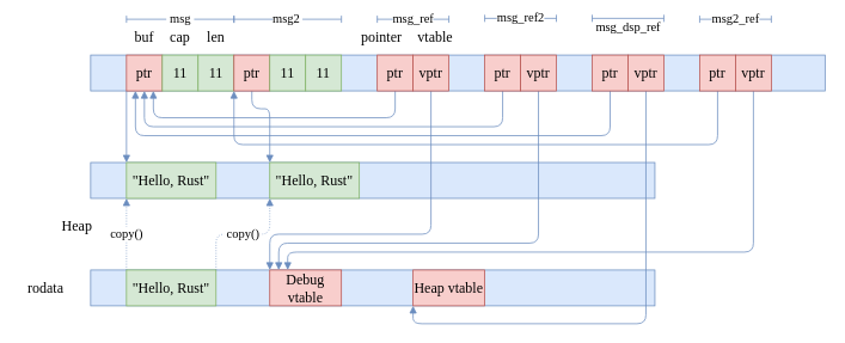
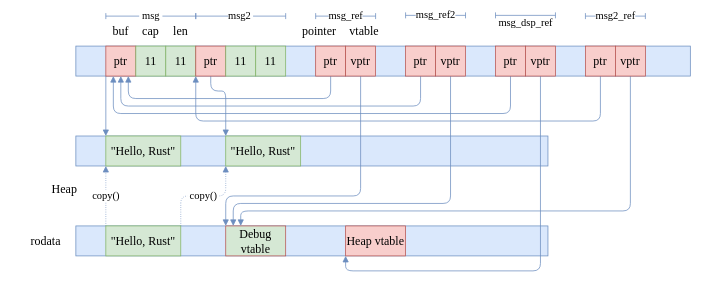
  <mxCell id="0" />
  <mxCell id="1" parent="0" />
  <mxCell id="2" value="" style="rounded=0;whiteSpace=wrap;html=1;shadow=0;strokeColor=#6c8ebf;strokeWidth=1;fontFamily=Ubuntu;fontSize=16;fontStyle=0;fillColor=#dae8fc;" vertex="1" parent="1"><mxGeometry x="100" y="61" width="820" height="40" as="geometry" /></mxCell>
  <mxCell id="3" value="Heap" style="text;html=1;align=center;verticalAlign=middle;whiteSpace=wrap;rounded=0;fontFamily=Ubuntu;fontSize=16;fontStyle=0;" vertex="1" parent="1"><mxGeometry x="45" y="231" width="80" height="40" as="geometry" /></mxCell>
  <mxCell id="4" value="" style="rounded=0;whiteSpace=wrap;html=1;shadow=0;strokeColor=#6c8ebf;strokeWidth=1;fontFamily=Ubuntu;fontSize=16;fontStyle=0;fillColor=#dae8fc;" vertex="1" parent="1"><mxGeometry x="100" y="181" width="630" height="40" as="geometry" /></mxCell>
- <mxCell id="5" value="rodata" style="text;html=1;align=center;verticalAlign=middle;whiteSpace=wrap;rounded=0;fontFamily=Ubuntu;fontSize=16;fontStyle=0;" vertex="1" parent="1"><mxGeometry x="10" y="301" width="80" height="40" as="geometry" /></mxCell>
+ <mxCell id="5" value="rodata" style="text;html=1;align=center;verticalAlign=middle;whiteSpace=wrap;rounded=0;fontFamily=Ubuntu;fontSize=16;fontStyle=0;" vertex="1" parent="1"><mxGeometry x="20" y="301" width="80" height="40" as="geometry" /></mxCell>
  <mxCell id="6" value="" style="rounded=0;whiteSpace=wrap;html=1;shadow=0;strokeColor=#6c8ebf;strokeWidth=1;fontFamily=Ubuntu;fontSize=16;fontStyle=0;fillColor=#dae8fc;" vertex="1" parent="1"><mxGeometry x="100" y="301" width="630" height="40" as="geometry" /></mxCell>
  <mxCell id="7" value="copy()" style="edgeStyle=orthogonalEdgeStyle;rounded=1;orthogonalLoop=1;jettySize=auto;html=1;entryX=0;entryY=1;entryDx=0;entryDy=0;shadow=0;strokeColor=#6c8ebf;strokeWidth=1;fontFamily=Ubuntu;fontSize=14;fontStyle=0;endArrow=block;endFill=1;fillColor=#dae8fc;exitX=0;exitY=0;exitDx=0;exitDy=0;dashed=1;dashPattern=1 2;" edge="1" parent="1" source="9" target="10"><mxGeometry relative="1" as="geometry" /></mxCell>
  <mxCell id="8" value="&amp;nbsp;copy()&amp;nbsp;" style="edgeStyle=orthogonalEdgeStyle;rounded=1;orthogonalLoop=1;jettySize=auto;html=1;entryX=0;entryY=1;entryDx=0;entryDy=0;shadow=0;strokeColor=#6c8ebf;strokeWidth=1;fontFamily=Ubuntu;fontSize=14;fontStyle=0;endArrow=block;endFill=1;fillColor=#dae8fc;exitX=1;exitY=0;exitDx=0;exitDy=0;dashed=1;dashPattern=1 2;" edge="1" parent="1" source="9" target="11"><mxGeometry relative="1" as="geometry" /></mxCell>
  <mxCell id="9" value="&quot;Hello, Rust&quot;" style="rounded=0;whiteSpace=wrap;html=1;shadow=0;strokeColor=#82b366;strokeWidth=1;fontFamily=Ubuntu;fontSize=16;fontStyle=0;fillColor=#d5e8d4;" vertex="1" parent="1"><mxGeometry x="140" y="301" width="100" height="40" as="geometry" /></mxCell>
  <mxCell id="10" value="&quot;Hello, Rust&quot;" style="rounded=0;whiteSpace=wrap;html=1;shadow=0;strokeColor=#82b366;strokeWidth=1;fontFamily=Ubuntu;fontSize=16;fontStyle=0;fillColor=#d5e8d4;" vertex="1" parent="1"><mxGeometry x="140" y="181" width="100" height="40" as="geometry" /></mxCell>
  <mxCell id="11" value="&quot;Hello, Rust&quot;" style="rounded=0;whiteSpace=wrap;html=1;shadow=0;strokeColor=#82b366;strokeWidth=1;fontFamily=Ubuntu;fontSize=16;fontStyle=0;fillColor=#d5e8d4;" vertex="1" parent="1"><mxGeometry x="300" y="181" width="100" height="40" as="geometry" /></mxCell>
  <mxCell id="12" style="edgeStyle=orthogonalEdgeStyle;rounded=1;orthogonalLoop=1;jettySize=auto;html=1;entryX=0;entryY=0;entryDx=0;entryDy=0;shadow=0;strokeColor=#6c8ebf;strokeWidth=1;fontFamily=Ubuntu;fontSize=14;fontStyle=0;endArrow=block;endFill=1;fillColor=#dae8fc;exitX=0;exitY=1;exitDx=0;exitDy=0;" edge="1" parent="1" source="13" target="10"><mxGeometry relative="1" as="geometry" /></mxCell>
  <mxCell id="13" value="ptr" style="rounded=0;whiteSpace=wrap;html=1;shadow=0;strokeColor=#b85450;strokeWidth=1;fontFamily=Ubuntu;fontSize=16;fontStyle=0;fillColor=#f8cecc;" vertex="1" parent="1"><mxGeometry x="140" y="61" width="40" height="40" as="geometry" /></mxCell>
  <mxCell id="14" value="11" style="rounded=0;whiteSpace=wrap;html=1;shadow=0;strokeColor=#82b366;strokeWidth=1;fontFamily=Ubuntu;fontSize=16;fontStyle=0;fillColor=#d5e8d4;" vertex="1" parent="1"><mxGeometry x="180" y="61" width="40" height="40" as="geometry" /></mxCell>
  <mxCell id="15" value="11" style="rounded=0;whiteSpace=wrap;html=1;shadow=0;strokeColor=#82b366;strokeWidth=1;fontFamily=Ubuntu;fontSize=16;fontStyle=0;fillColor=#d5e8d4;" vertex="1" parent="1"><mxGeometry x="220" y="61" width="40" height="40" as="geometry" /></mxCell>
  <mxCell id="16" style="edgeStyle=orthogonalEdgeStyle;rounded=1;orthogonalLoop=1;jettySize=auto;html=1;entryX=0;entryY=0;entryDx=0;entryDy=0;shadow=0;strokeColor=#6c8ebf;strokeWidth=1;fontFamily=Ubuntu;fontSize=14;fontStyle=0;endArrow=block;endFill=1;fillColor=#dae8fc;" edge="1" parent="1" target="11"><mxGeometry relative="1" as="geometry"><mxPoint x="280" y="101" as="sourcePoint" /><Array as="points"><mxPoint x="280" y="121" /><mxPoint x="300" y="121" /></Array></mxGeometry></mxCell>
  <mxCell id="17" value="ptr" style="rounded=0;whiteSpace=wrap;html=1;shadow=0;strokeColor=#b85450;strokeWidth=1;fontFamily=Ubuntu;fontSize=16;fontStyle=0;fillColor=#f8cecc;" vertex="1" parent="1"><mxGeometry x="260" y="61" width="40" height="40" as="geometry" /></mxCell>
  <mxCell id="18" value="11" style="rounded=0;whiteSpace=wrap;html=1;shadow=0;strokeColor=#82b366;strokeWidth=1;fontFamily=Ubuntu;fontSize=16;fontStyle=0;fillColor=#d5e8d4;" vertex="1" parent="1"><mxGeometry x="300" y="61" width="40" height="40" as="geometry" /></mxCell>
  <mxCell id="19" value="11" style="rounded=0;whiteSpace=wrap;html=1;shadow=0;strokeColor=#82b366;strokeWidth=1;fontFamily=Ubuntu;fontSize=16;fontStyle=0;fillColor=#d5e8d4;" vertex="1" parent="1"><mxGeometry x="340" y="61" width="40" height="40" as="geometry" /></mxCell>
  <mxCell id="20" value="buf" style="text;html=1;align=center;verticalAlign=middle;whiteSpace=wrap;rounded=0;fontFamily=Ubuntu;fontSize=16;fontStyle=0;" vertex="1" parent="1"><mxGeometry x="140" y="21" width="40" height="40" as="geometry" /></mxCell>
  <mxCell id="21" value="len" style="text;html=1;align=center;verticalAlign=middle;whiteSpace=wrap;rounded=0;fontFamily=Ubuntu;fontSize=16;fontStyle=0;" vertex="1" parent="1"><mxGeometry x="220" y="21" width="40" height="40" as="geometry" /></mxCell>
  <mxCell id="22" value="cap" style="text;html=1;align=center;verticalAlign=middle;whiteSpace=wrap;rounded=0;fontFamily=Ubuntu;fontSize=16;fontStyle=0;" vertex="1" parent="1"><mxGeometry x="180" y="21" width="40" height="40" as="geometry" /></mxCell>
  <mxCell id="23" value="&amp;nbsp;msg&amp;nbsp;" style="endArrow=baseDash;startArrow=baseDash;html=1;rounded=1;shadow=0;strokeColor=#6c8ebf;strokeWidth=1;fontFamily=Ubuntu;fontSize=14;fontStyle=0;fillColor=#dae8fc;endFill=0;startFill=0;" edge="1" parent="1"><mxGeometry width="50" height="50" relative="1" as="geometry"><mxPoint x="140" y="21" as="sourcePoint" /><mxPoint x="260" y="21" as="targetPoint" /></mxGeometry></mxCell>
  <mxCell id="24" value="msg2&amp;nbsp;" style="endArrow=baseDash;startArrow=baseDash;html=1;rounded=1;shadow=0;strokeColor=#6c8ebf;strokeWidth=1;fontFamily=Ubuntu;fontSize=14;fontStyle=0;fillColor=#dae8fc;endFill=0;startFill=0;" edge="1" parent="1"><mxGeometry width="50" height="50" relative="1" as="geometry"><mxPoint x="260" y="21" as="sourcePoint" /><mxPoint x="380" y="21" as="targetPoint" /></mxGeometry></mxCell>
  <mxCell id="25" style="edgeStyle=orthogonalEdgeStyle;rounded=1;orthogonalLoop=1;jettySize=auto;html=1;entryX=0.75;entryY=1;entryDx=0;entryDy=0;shadow=0;strokeColor=#6c8ebf;strokeWidth=1;fontFamily=Ubuntu;fontSize=14;fontStyle=0;endArrow=block;endFill=1;fillColor=#dae8fc;" edge="1" parent="1" source="26" target="13"><mxGeometry relative="1" as="geometry"><mxPoint x="440" y="111" as="sourcePoint" /><mxPoint x="170" y="111" as="targetPoint" /><Array as="points"><mxPoint x="440" y="131" /><mxPoint x="170" y="131" /></Array></mxGeometry></mxCell>
  <mxCell id="26" value="ptr" style="rounded=0;whiteSpace=wrap;html=1;shadow=0;strokeColor=#b85450;strokeWidth=1;fontFamily=Ubuntu;fontSize=16;fontStyle=0;fillColor=#f8cecc;" vertex="1" parent="1"><mxGeometry x="420" y="61" width="40" height="40" as="geometry" /></mxCell>
- <mxCell id="27" value="Debug vtable" style="rounded=0;whiteSpace=wrap;html=1;shadow=0;strokeColor=#b85450;strokeWidth=1;fontFamily=Ubuntu;fontSize=16;fontStyle=0;fillColor=#f8cecc;" vertex="1" parent="1"><mxGeometry x="300" y="301" width="80" height="40" as="geometry" /></mxCell>
+ <mxCell id="27" value="Debug vtable" style="rounded=0;whiteSpace=wrap;html=1;shadow=0;strokeColor=#b85450;strokeWidth=1;fontFamily=Ubuntu;fontSize=16;fontStyle=0;fillColor=#d5e8d4;" vertex="1" parent="1"><mxGeometry x="300" y="301" width="80" height="40" as="geometry" /></mxCell>
  <mxCell id="28" value="Heap vtable" style="rounded=0;whiteSpace=wrap;html=1;shadow=0;strokeColor=#b85450;strokeWidth=1;fontFamily=Ubuntu;fontSize=16;fontStyle=0;fillColor=#f8cecc;" vertex="1" parent="1"><mxGeometry x="460" y="301" width="80" height="40" as="geometry" /></mxCell>
  <mxCell id="29" style="edgeStyle=orthogonalEdgeStyle;rounded=1;orthogonalLoop=1;jettySize=auto;html=1;entryX=0;entryY=0;entryDx=0;entryDy=0;shadow=0;strokeColor=#6c8ebf;strokeWidth=1;fontFamily=Ubuntu;fontSize=14;fontStyle=0;endArrow=block;endFill=1;fillColor=#dae8fc;" edge="1" parent="1" source="30" target="27"><mxGeometry relative="1" as="geometry"><Array as="points"><mxPoint x="480" y="261" /><mxPoint x="300" y="261" /></Array></mxGeometry></mxCell>
  <mxCell id="30" value="vptr" style="rounded=0;whiteSpace=wrap;html=1;shadow=0;strokeColor=#b85450;strokeWidth=1;fontFamily=Ubuntu;fontSize=16;fontStyle=0;fillColor=#f8cecc;" vertex="1" parent="1"><mxGeometry x="460" y="61" width="40" height="40" as="geometry" /></mxCell>
  <mxCell id="31" value="msg_ref" style="endArrow=baseDash;startArrow=baseDash;html=1;rounded=1;shadow=0;strokeColor=#6c8ebf;strokeWidth=1;fontFamily=Ubuntu;fontSize=14;fontStyle=0;fillColor=#dae8fc;endFill=0;startFill=0;" edge="1" parent="1"><mxGeometry width="50" height="50" relative="1" as="geometry"><mxPoint x="420" y="21" as="sourcePoint" /><mxPoint x="500" y="21" as="targetPoint" /><mxPoint as="offset" /></mxGeometry></mxCell>
  <mxCell id="32" style="edgeStyle=orthogonalEdgeStyle;rounded=1;orthogonalLoop=1;jettySize=auto;html=1;shadow=0;strokeColor=#6c8ebf;strokeWidth=1;fontFamily=Ubuntu;fontSize=14;fontStyle=0;endArrow=block;endFill=1;fillColor=#dae8fc;exitX=0.5;exitY=1;exitDx=0;exitDy=0;" edge="1" parent="1" source="35"><mxGeometry relative="1" as="geometry"><mxPoint x="310" y="301" as="targetPoint" /><Array as="points"><mxPoint x="600" y="271" /><mxPoint x="310" y="271" /><mxPoint x="310" y="301" /></Array></mxGeometry></mxCell>
  <mxCell id="33" style="edgeStyle=orthogonalEdgeStyle;rounded=1;orthogonalLoop=1;jettySize=auto;html=1;shadow=0;strokeColor=#6c8ebf;strokeWidth=1;fontFamily=Ubuntu;fontSize=14;fontStyle=0;endArrow=block;endFill=1;fillColor=#dae8fc;entryX=0.5;entryY=1;entryDx=0;entryDy=0;" edge="1" parent="1" source="34" target="13"><mxGeometry relative="1" as="geometry"><mxPoint x="160" y="101" as="targetPoint" /><Array as="points"><mxPoint x="560" y="141" /><mxPoint x="160" y="141" /></Array></mxGeometry></mxCell>
  <mxCell id="34" value="ptr" style="rounded=0;whiteSpace=wrap;html=1;shadow=0;strokeColor=#b85450;strokeWidth=1;fontFamily=Ubuntu;fontSize=16;fontStyle=0;fillColor=#f8cecc;" vertex="1" parent="1"><mxGeometry x="540" y="61" width="40" height="40" as="geometry" /></mxCell>
  <mxCell id="35" value="vptr" style="rounded=0;whiteSpace=wrap;html=1;shadow=0;strokeColor=#b85450;strokeWidth=1;fontFamily=Ubuntu;fontSize=16;fontStyle=0;fillColor=#f8cecc;" vertex="1" parent="1"><mxGeometry x="580" y="61" width="40" height="40" as="geometry" /></mxCell>
  <mxCell id="36" value="msg_ref2" style="endArrow=baseDash;startArrow=baseDash;html=1;rounded=1;shadow=0;strokeColor=#6c8ebf;strokeWidth=1;fontFamily=Ubuntu;fontSize=14;fontStyle=0;fillColor=#dae8fc;endFill=0;startFill=0;" edge="1" parent="1"><mxGeometry width="50" height="50" relative="1" as="geometry"><mxPoint x="540" y="20" as="sourcePoint" /><mxPoint x="620" y="20" as="targetPoint" /><mxPoint as="offset" /></mxGeometry></mxCell>
  <mxCell id="37" style="edgeStyle=orthogonalEdgeStyle;rounded=1;orthogonalLoop=1;jettySize=auto;html=1;entryX=0.25;entryY=1;entryDx=0;entryDy=0;shadow=0;strokeColor=#6c8ebf;strokeWidth=1;fontFamily=Ubuntu;fontSize=14;fontStyle=0;endArrow=block;endFill=1;fillColor=#dae8fc;exitX=0.5;exitY=1;exitDx=0;exitDy=0;" edge="1" parent="1" source="38" target="13"><mxGeometry relative="1" as="geometry"><mxPoint x="680" y="111" as="sourcePoint" /><mxPoint x="150" y="111" as="targetPoint" /><Array as="points"><mxPoint x="680" y="151" /><mxPoint x="150" y="151" /></Array></mxGeometry></mxCell>
  <mxCell id="38" value="ptr" style="rounded=0;whiteSpace=wrap;html=1;shadow=0;strokeColor=#b85450;strokeWidth=1;fontFamily=Ubuntu;fontSize=16;fontStyle=0;fillColor=#f8cecc;" vertex="1" parent="1"><mxGeometry x="660" y="61" width="40" height="40" as="geometry" /></mxCell>
  <mxCell id="39" style="edgeStyle=orthogonalEdgeStyle;rounded=1;orthogonalLoop=1;jettySize=auto;html=1;entryX=0;entryY=1;entryDx=0;entryDy=0;shadow=0;strokeColor=#6c8ebf;strokeWidth=1;fontFamily=Ubuntu;fontSize=14;fontStyle=0;endArrow=block;endFill=1;fillColor=#dae8fc;" edge="1" parent="1" source="40" target="28"><mxGeometry relative="1" as="geometry"><Array as="points"><mxPoint x="720" y="361" /><mxPoint x="460" y="361" /></Array></mxGeometry></mxCell>
  <mxCell id="40" value="vptr" style="rounded=0;whiteSpace=wrap;html=1;shadow=0;strokeColor=#b85450;strokeWidth=1;fontFamily=Ubuntu;fontSize=16;fontStyle=0;fillColor=#f8cecc;" vertex="1" parent="1"><mxGeometry x="700" y="61" width="40" height="40" as="geometry" /></mxCell>
  <mxCell id="41" style="edgeStyle=orthogonalEdgeStyle;rounded=1;orthogonalLoop=1;jettySize=auto;html=1;shadow=0;strokeColor=#6c8ebf;strokeWidth=1;fontFamily=Ubuntu;fontSize=14;fontStyle=0;endArrow=block;endFill=1;fillColor=#dae8fc;entryX=0;entryY=1;entryDx=0;entryDy=0;" edge="1" parent="1" source="42" target="17"><mxGeometry relative="1" as="geometry"><mxPoint x="170" y="161" as="targetPoint" /><Array as="points"><mxPoint x="800" y="161" /><mxPoint x="260" y="161" /></Array></mxGeometry></mxCell>
  <mxCell id="42" value="ptr" style="rounded=0;whiteSpace=wrap;html=1;shadow=0;strokeColor=#b85450;strokeWidth=1;fontFamily=Ubuntu;fontSize=16;fontStyle=0;fillColor=#f8cecc;" vertex="1" parent="1"><mxGeometry x="780" y="61" width="40" height="40" as="geometry" /></mxCell>
  <mxCell id="43" style="edgeStyle=orthogonalEdgeStyle;rounded=1;orthogonalLoop=1;jettySize=auto;html=1;entryX=0.25;entryY=0;entryDx=0;entryDy=0;shadow=0;strokeColor=#6c8ebf;strokeWidth=1;fontFamily=Ubuntu;fontSize=14;fontStyle=0;endArrow=block;endFill=1;fillColor=#dae8fc;" edge="1" parent="1" source="44" target="27"><mxGeometry relative="1" as="geometry"><Array as="points"><mxPoint x="840" y="281" /><mxPoint x="320" y="281" /></Array></mxGeometry></mxCell>
  <mxCell id="44" value="vptr" style="rounded=0;whiteSpace=wrap;html=1;shadow=0;strokeColor=#b85450;strokeWidth=1;fontFamily=Ubuntu;fontSize=16;fontStyle=0;fillColor=#f8cecc;" vertex="1" parent="1"><mxGeometry x="820" y="61" width="40" height="40" as="geometry" /></mxCell>
  <mxCell id="45" value="msg_dsp_ref" style="endArrow=baseDash;startArrow=baseDash;html=1;rounded=1;shadow=0;strokeColor=#6c8ebf;strokeWidth=1;fontFamily=Ubuntu;fontSize=14;fontStyle=0;fillColor=#dae8fc;endFill=0;startFill=0;" edge="1" parent="1"><mxGeometry y="-11" width="50" height="50" relative="1" as="geometry"><mxPoint x="660" y="20" as="sourcePoint" /><mxPoint x="740" y="20" as="targetPoint" /><mxPoint as="offset" /></mxGeometry></mxCell>
  <mxCell id="46" value="msg2_ref" style="endArrow=baseDash;startArrow=baseDash;html=1;rounded=1;shadow=0;strokeColor=#6c8ebf;strokeWidth=1;fontFamily=Ubuntu;fontSize=14;fontStyle=0;fillColor=#dae8fc;endFill=0;startFill=0;" edge="1" parent="1"><mxGeometry width="50" height="50" relative="1" as="geometry"><mxPoint x="780" y="21" as="sourcePoint" /><mxPoint x="860" y="21" as="targetPoint" /><mxPoint as="offset" /></mxGeometry></mxCell>
  <mxCell id="47" value="pointer" style="text;html=1;align=center;verticalAlign=middle;whiteSpace=wrap;rounded=0;fontFamily=Ubuntu;fontSize=16;fontStyle=0;" vertex="1" parent="1"><mxGeometry x="390" y="21" width="70" height="40" as="geometry" /></mxCell>
  <mxCell id="48" value="vtable" style="text;html=1;align=center;verticalAlign=middle;whiteSpace=wrap;rounded=0;fontFamily=Ubuntu;fontSize=16;fontStyle=0;" vertex="1" parent="1"><mxGeometry x="460" y="21" width="50" height="40" as="geometry" /></mxCell>
